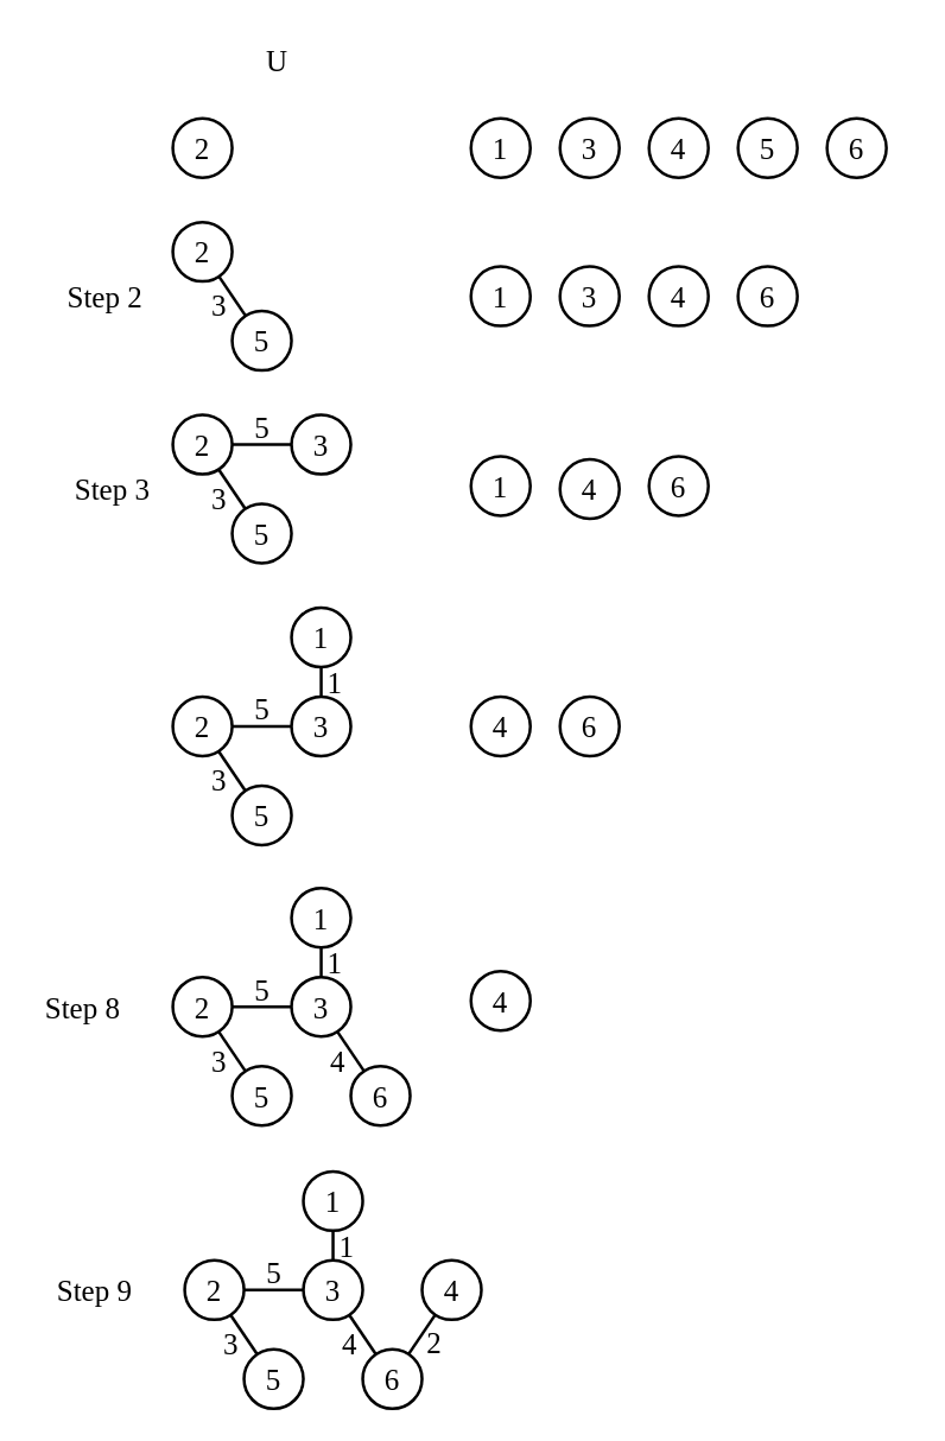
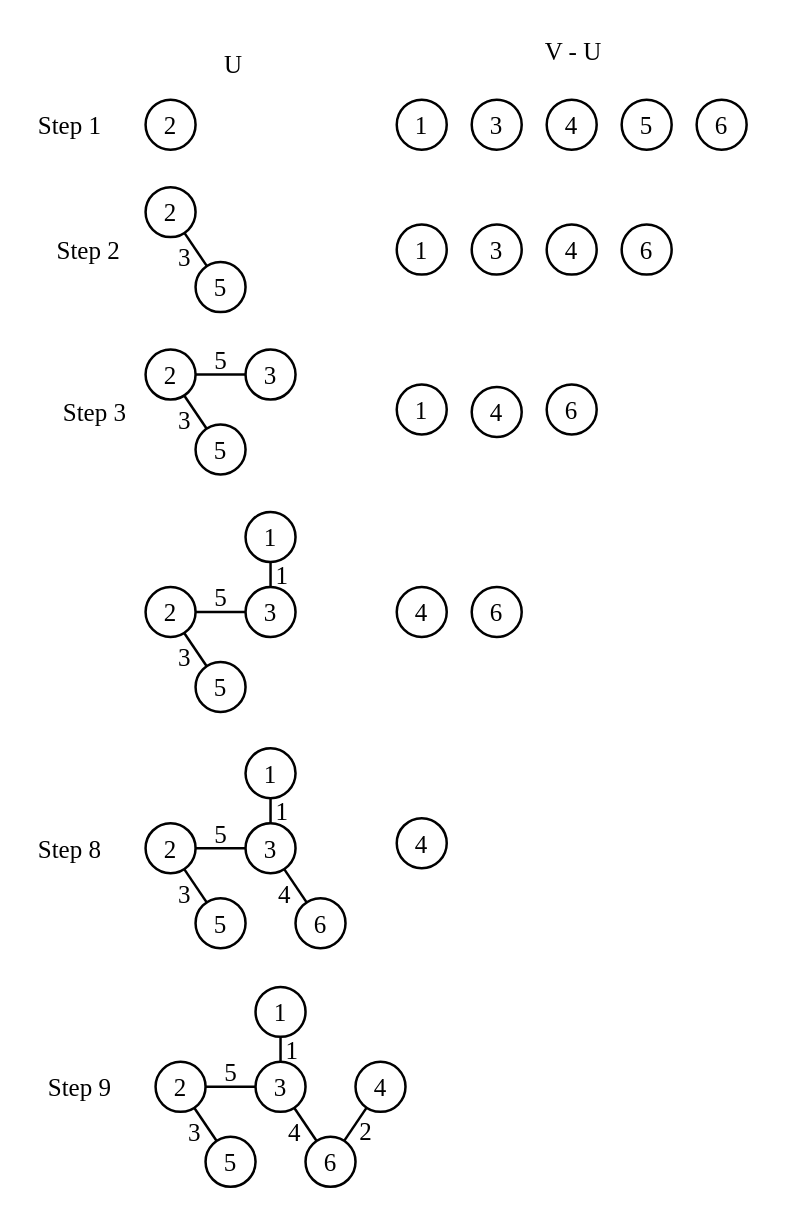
  <mxCell id="0" />
  <mxCell id="1" parent="0" />
  <mxCell id="2" value="" style="group" parent="1" vertex="1" connectable="0"><mxGeometry x="20" y="20" width="595" height="929" as="geometry" /></mxCell>
  <mxCell id="3" value="" style="group" parent="2" vertex="1" connectable="0"><mxGeometry y="59" width="595" height="870" as="geometry" /></mxCell>
  <mxCell id="4" value="&lt;font style=&quot;font-size: 20px;&quot; face=&quot;Times New Roman&quot;&gt;6&lt;/font&gt;" style="ellipse;whiteSpace=wrap;html=1;aspect=fixed;strokeWidth=2;" parent="3" vertex="1"><mxGeometry x="477" y="100" width="40" height="40" as="geometry" /></mxCell>
  <mxCell id="5" value="&lt;font style=&quot;font-size: 20px;&quot; face=&quot;Times New Roman&quot;&gt;4&lt;/font&gt;" style="ellipse;whiteSpace=wrap;html=1;aspect=fixed;strokeWidth=2;" parent="3" vertex="1"><mxGeometry x="417" y="100" width="40" height="40" as="geometry" /></mxCell>
  <mxCell id="6" value="&lt;font style=&quot;font-size: 20px;&quot; face=&quot;Times New Roman&quot;&gt;2&lt;/font&gt;" style="ellipse;whiteSpace=wrap;html=1;aspect=fixed;strokeWidth=2;" parent="3" vertex="1"><mxGeometry x="96" width="40" height="40" as="geometry" /></mxCell>
  <mxCell id="7" value="&lt;font style=&quot;font-size: 20px;&quot; face=&quot;Times New Roman&quot;&gt;3&lt;/font&gt;" style="ellipse;whiteSpace=wrap;html=1;aspect=fixed;strokeWidth=2;" parent="3" vertex="1"><mxGeometry x="357" width="40" height="40" as="geometry" /></mxCell>
  <mxCell id="8" value="&lt;font style=&quot;font-size: 20px;&quot; face=&quot;Times New Roman&quot;&gt;4&lt;/font&gt;" style="ellipse;whiteSpace=wrap;html=1;aspect=fixed;strokeWidth=2;" parent="3" vertex="1"><mxGeometry x="417" width="40" height="40" as="geometry" /></mxCell>
  <mxCell id="9" value="&lt;font style=&quot;font-size: 20px;&quot; face=&quot;Times New Roman&quot;&gt;5&lt;/font&gt;" style="ellipse;whiteSpace=wrap;html=1;aspect=fixed;strokeWidth=2;" parent="3" vertex="1"><mxGeometry x="477" width="40" height="40" as="geometry" /></mxCell>
  <mxCell id="10" value="&lt;font style=&quot;font-size: 20px;&quot; face=&quot;Times New Roman&quot;&gt;6&lt;/font&gt;" style="ellipse;whiteSpace=wrap;html=1;aspect=fixed;strokeWidth=2;" parent="3" vertex="1"><mxGeometry x="537" width="40" height="40" as="geometry" /></mxCell>
+ <mxCell id="11" value="&lt;font style=&quot;font-size: 20px;&quot; face=&quot;Times New Roman&quot;&gt;Step 1&lt;/font&gt;" style="text;html=1;align=center;verticalAlign=middle;resizable=0;points=[];autosize=1;strokeColor=none;fillColor=none;strokeWidth=2;" parent="3" vertex="1"><mxGeometry width="70" height="40" as="geometry" /></mxCell>
  <mxCell id="12" value="&lt;font style=&quot;font-size: 20px;&quot; face=&quot;Times New Roman&quot;&gt;1&lt;/font&gt;" style="ellipse;whiteSpace=wrap;html=1;aspect=fixed;strokeWidth=2;" parent="3" vertex="1"><mxGeometry x="297" width="40" height="40" as="geometry" /></mxCell>
  <mxCell id="13" value="&lt;font style=&quot;font-size: 20px;&quot; face=&quot;Times New Roman&quot;&gt;1&lt;/font&gt;" style="ellipse;whiteSpace=wrap;html=1;aspect=fixed;strokeWidth=2;" parent="3" vertex="1"><mxGeometry x="297" y="100" width="40" height="40" as="geometry" /></mxCell>
  <mxCell id="14" value="&lt;font style=&quot;font-size: 20px;&quot; face=&quot;Times New Roman&quot;&gt;3&lt;/font&gt;" style="ellipse;whiteSpace=wrap;html=1;aspect=fixed;strokeWidth=2;" parent="3" vertex="1"><mxGeometry x="357" y="100" width="40" height="40" as="geometry" /></mxCell>
  <mxCell id="15" value="&lt;font style=&quot;font-size: 20px;&quot; face=&quot;Times New Roman&quot;&gt;Step 2&lt;/font&gt;" style="text;html=1;align=center;verticalAlign=middle;resizable=0;points=[];autosize=1;strokeColor=none;fillColor=none;strokeWidth=2;" parent="3" vertex="1"><mxGeometry x="15" y="100" width="70" height="40" as="geometry" /></mxCell>
  <mxCell id="16" value="&lt;font style=&quot;font-size: 20px;&quot; face=&quot;Times New Roman&quot;&gt;2&lt;/font&gt;" style="ellipse;whiteSpace=wrap;html=1;aspect=fixed;strokeWidth=2;" parent="3" vertex="1"><mxGeometry x="96" y="70" width="40" height="40" as="geometry" /></mxCell>
  <mxCell id="17" value="&lt;font style=&quot;font-size: 20px;&quot; face=&quot;Times New Roman&quot;&gt;5&lt;/font&gt;" style="ellipse;whiteSpace=wrap;html=1;aspect=fixed;strokeWidth=2;" parent="3" vertex="1"><mxGeometry x="136" y="130" width="40" height="40" as="geometry" /></mxCell>
  <mxCell id="18" value="&lt;font style=&quot;font-size: 20px;&quot; face=&quot;Times New Roman&quot;&gt;3&lt;/font&gt;" style="text;html=1;align=center;verticalAlign=middle;resizable=0;points=[];autosize=1;strokeColor=none;fillColor=none;strokeWidth=2;" parent="3" vertex="1"><mxGeometry x="112" y="106" width="30" height="40" as="geometry" /></mxCell>
  <mxCell id="19" value="" style="endArrow=none;html=1;rounded=0;strokeWidth=2;" parent="3" source="17" target="16" edge="1"><mxGeometry width="50" height="50" relative="1" as="geometry"><mxPoint x="16" y="30" as="sourcePoint" /><mxPoint x="66" y="-20" as="targetPoint" /></mxGeometry></mxCell>
  <mxCell id="20" value="&lt;font style=&quot;font-size: 20px;&quot; face=&quot;Times New Roman&quot;&gt;Step 3&lt;/font&gt;" style="text;html=1;align=center;verticalAlign=middle;resizable=0;points=[];autosize=1;strokeColor=none;fillColor=none;strokeWidth=2;" parent="3" vertex="1"><mxGeometry x="20" y="230" width="70" height="40" as="geometry" /></mxCell>
  <mxCell id="21" value="&lt;font style=&quot;font-size: 20px;&quot; face=&quot;Times New Roman&quot;&gt;1&lt;/font&gt;" style="ellipse;whiteSpace=wrap;html=1;aspect=fixed;strokeWidth=2;" parent="3" vertex="1"><mxGeometry x="297" y="228" width="40" height="40" as="geometry" /></mxCell>
  <mxCell id="22" value="&lt;font style=&quot;font-size: 20px;&quot; face=&quot;Times New Roman&quot;&gt;4&lt;/font&gt;" style="ellipse;whiteSpace=wrap;html=1;aspect=fixed;strokeWidth=2;" parent="3" vertex="1"><mxGeometry x="357" y="230" width="40" height="40" as="geometry" /></mxCell>
  <mxCell id="23" value="&lt;font style=&quot;font-size: 20px;&quot; face=&quot;Times New Roman&quot;&gt;6&lt;/font&gt;" style="ellipse;whiteSpace=wrap;html=1;aspect=fixed;strokeWidth=2;" parent="3" vertex="1"><mxGeometry x="417" y="228" width="40" height="40" as="geometry" /></mxCell>
  <mxCell id="24" value="&lt;font style=&quot;font-size: 20px;&quot; face=&quot;Times New Roman&quot;&gt;3&lt;/font&gt;" style="ellipse;whiteSpace=wrap;html=1;aspect=fixed;strokeWidth=2;" parent="3" vertex="1"><mxGeometry x="176" y="200" width="40" height="40" as="geometry" /></mxCell>
  <mxCell id="25" value="&lt;font style=&quot;font-size: 20px;&quot; face=&quot;Times New Roman&quot;&gt;2&lt;/font&gt;" style="ellipse;whiteSpace=wrap;html=1;aspect=fixed;strokeWidth=2;" parent="3" vertex="1"><mxGeometry x="96" y="200" width="40" height="40" as="geometry" /></mxCell>
  <mxCell id="26" value="&lt;font style=&quot;font-size: 20px;&quot; face=&quot;Times New Roman&quot;&gt;5&lt;/font&gt;" style="ellipse;whiteSpace=wrap;html=1;aspect=fixed;strokeWidth=2;" parent="3" vertex="1"><mxGeometry x="136" y="260" width="40" height="40" as="geometry" /></mxCell>
  <mxCell id="27" value="" style="endArrow=none;html=1;rounded=0;fontFamily=Helvetica;fontSize=12;fontColor=default;strokeWidth=2;" parent="3" source="25" target="26" edge="1"><mxGeometry width="50" height="50" relative="1" as="geometry"><mxPoint x="206" y="200" as="sourcePoint" /><mxPoint x="256" y="150" as="targetPoint" /></mxGeometry></mxCell>
  <mxCell id="28" value="&lt;font style=&quot;font-size: 20px;&quot; face=&quot;Times New Roman&quot;&gt;3&lt;/font&gt;" style="text;html=1;align=center;verticalAlign=middle;resizable=0;points=[];autosize=1;strokeColor=none;fillColor=none;strokeWidth=2;" parent="3" vertex="1"><mxGeometry x="112" y="236" width="30" height="40" as="geometry" /></mxCell>
  <mxCell id="29" value="" style="endArrow=none;html=1;rounded=0;fontFamily=Helvetica;fontSize=12;fontColor=default;strokeWidth=2;" parent="3" source="25" target="24" edge="1"><mxGeometry width="50" height="50" relative="1" as="geometry"><mxPoint x="86" y="200" as="sourcePoint" /><mxPoint x="136" y="150" as="targetPoint" /></mxGeometry></mxCell>
  <mxCell id="30" value="&lt;font style=&quot;font-size: 20px;&quot; face=&quot;Times New Roman&quot;&gt;5&lt;/font&gt;" style="text;html=1;align=center;verticalAlign=middle;resizable=0;points=[];autosize=1;strokeColor=none;fillColor=none;strokeWidth=2;" parent="3" vertex="1"><mxGeometry x="141" y="188" width="30" height="40" as="geometry" /></mxCell>
  <mxCell id="31" value="&lt;font style=&quot;font-size: 20px;&quot; face=&quot;Times New Roman&quot;&gt;4&lt;/font&gt;" style="ellipse;whiteSpace=wrap;html=1;aspect=fixed;strokeWidth=2;" parent="3" vertex="1"><mxGeometry x="297" y="390" width="40" height="40" as="geometry" /></mxCell>
  <mxCell id="32" value="&lt;font style=&quot;font-size: 20px;&quot; face=&quot;Times New Roman&quot;&gt;6&lt;/font&gt;" style="ellipse;whiteSpace=wrap;html=1;aspect=fixed;strokeWidth=2;" parent="3" vertex="1"><mxGeometry x="357" y="390" width="40" height="40" as="geometry" /></mxCell>
  <mxCell id="33" value="&lt;font style=&quot;font-size: 20px;&quot; face=&quot;Times New Roman&quot;&gt;1&lt;/font&gt;" style="ellipse;whiteSpace=wrap;html=1;aspect=fixed;strokeWidth=2;" parent="3" vertex="1"><mxGeometry x="176" y="330" width="40" height="40" as="geometry" /></mxCell>
  <mxCell id="34" value="&lt;font style=&quot;font-size: 20px;&quot; face=&quot;Times New Roman&quot;&gt;3&lt;/font&gt;" style="ellipse;whiteSpace=wrap;html=1;aspect=fixed;strokeWidth=2;" parent="3" vertex="1"><mxGeometry x="176" y="390" width="40" height="40" as="geometry" /></mxCell>
  <mxCell id="35" value="" style="endArrow=none;html=1;rounded=0;strokeWidth=2;" parent="3" source="34" target="33" edge="1"><mxGeometry width="50" height="50" relative="1" as="geometry"><mxPoint x="376" y="440" as="sourcePoint" /><mxPoint x="426" y="390" as="targetPoint" /></mxGeometry></mxCell>
  <mxCell id="36" value="&lt;font style=&quot;font-size: 20px;&quot; face=&quot;Times New Roman&quot;&gt;1&lt;/font&gt;" style="text;html=1;align=center;verticalAlign=middle;resizable=0;points=[];autosize=1;strokeColor=none;fillColor=none;strokeWidth=2;" parent="3" vertex="1"><mxGeometry x="190" y="360" width="30" height="40" as="geometry" /></mxCell>
  <mxCell id="37" value="&lt;font style=&quot;font-size: 20px;&quot; face=&quot;Times New Roman&quot;&gt;2&lt;/font&gt;" style="ellipse;whiteSpace=wrap;html=1;aspect=fixed;strokeWidth=2;" parent="3" vertex="1"><mxGeometry x="96" y="390" width="40" height="40" as="geometry" /></mxCell>
  <mxCell id="38" value="&lt;font style=&quot;font-size: 20px;&quot; face=&quot;Times New Roman&quot;&gt;5&lt;/font&gt;" style="ellipse;whiteSpace=wrap;html=1;aspect=fixed;strokeWidth=2;" parent="3" vertex="1"><mxGeometry x="136" y="450" width="40" height="40" as="geometry" /></mxCell>
  <mxCell id="39" value="" style="endArrow=none;html=1;rounded=0;fontFamily=Helvetica;fontSize=12;fontColor=default;strokeWidth=2;" parent="3" source="37" target="38" edge="1"><mxGeometry width="50" height="50" relative="1" as="geometry"><mxPoint x="206" y="390" as="sourcePoint" /><mxPoint x="256" y="340" as="targetPoint" /></mxGeometry></mxCell>
  <mxCell id="40" value="&lt;font style=&quot;font-size: 20px;&quot; face=&quot;Times New Roman&quot;&gt;3&lt;/font&gt;" style="text;html=1;align=center;verticalAlign=middle;resizable=0;points=[];autosize=1;strokeColor=none;fillColor=none;strokeWidth=2;" parent="3" vertex="1"><mxGeometry x="112" y="426" width="30" height="40" as="geometry" /></mxCell>
  <mxCell id="41" value="" style="endArrow=none;html=1;rounded=0;fontFamily=Helvetica;fontSize=12;fontColor=default;strokeWidth=2;" parent="3" source="37" target="34" edge="1"><mxGeometry width="50" height="50" relative="1" as="geometry"><mxPoint x="86" y="390" as="sourcePoint" /><mxPoint x="136" y="340" as="targetPoint" /></mxGeometry></mxCell>
  <mxCell id="42" value="&lt;font style=&quot;font-size: 20px;&quot; face=&quot;Times New Roman&quot;&gt;5&lt;/font&gt;" style="text;html=1;align=center;verticalAlign=middle;resizable=0;points=[];autosize=1;strokeColor=none;fillColor=none;strokeWidth=2;" parent="3" vertex="1"><mxGeometry x="141" y="378" width="30" height="40" as="geometry" /></mxCell>
  <mxCell id="43" value="&lt;font style=&quot;font-size: 20px;&quot; face=&quot;Times New Roman&quot;&gt;Step 8&lt;/font&gt;" style="text;html=1;align=center;verticalAlign=middle;resizable=0;points=[];autosize=1;strokeColor=none;fillColor=none;strokeWidth=2;" parent="3" vertex="1"><mxGeometry y="579" width="70" height="40" as="geometry" /></mxCell>
  <mxCell id="44" value="&lt;font style=&quot;font-size: 20px;&quot; face=&quot;Times New Roman&quot;&gt;4&lt;/font&gt;" style="ellipse;whiteSpace=wrap;html=1;aspect=fixed;strokeWidth=2;" parent="3" vertex="1"><mxGeometry x="297" y="575" width="40" height="40" as="geometry" /></mxCell>
  <mxCell id="45" value="&lt;font style=&quot;font-size: 20px;&quot; face=&quot;Times New Roman&quot;&gt;1&lt;/font&gt;" style="ellipse;whiteSpace=wrap;html=1;aspect=fixed;strokeWidth=2;" parent="3" vertex="1"><mxGeometry x="176" y="519" width="40" height="40" as="geometry" /></mxCell>
  <mxCell id="46" value="&lt;font style=&quot;font-size: 20px;&quot; face=&quot;Times New Roman&quot;&gt;3&lt;/font&gt;" style="ellipse;whiteSpace=wrap;html=1;aspect=fixed;strokeWidth=2;" parent="3" vertex="1"><mxGeometry x="176" y="579" width="40" height="40" as="geometry" /></mxCell>
  <mxCell id="47" value="" style="endArrow=none;html=1;rounded=0;strokeWidth=2;" parent="3" source="46" target="45" edge="1"><mxGeometry width="50" height="50" relative="1" as="geometry"><mxPoint x="376" y="629" as="sourcePoint" /><mxPoint x="426" y="579" as="targetPoint" /></mxGeometry></mxCell>
  <mxCell id="48" value="&lt;font style=&quot;font-size: 20px;&quot; face=&quot;Times New Roman&quot;&gt;6&lt;/font&gt;" style="ellipse;whiteSpace=wrap;html=1;aspect=fixed;strokeWidth=2;" parent="3" vertex="1"><mxGeometry x="216" y="639" width="40" height="40" as="geometry" /></mxCell>
  <mxCell id="49" value="&lt;font style=&quot;font-size: 20px;&quot; face=&quot;Times New Roman&quot;&gt;1&lt;/font&gt;" style="text;html=1;align=center;verticalAlign=middle;resizable=0;points=[];autosize=1;strokeColor=none;fillColor=none;strokeWidth=2;" parent="3" vertex="1"><mxGeometry x="190" y="549" width="30" height="40" as="geometry" /></mxCell>
  <mxCell id="50" value="" style="endArrow=none;html=1;rounded=0;fontFamily=Helvetica;fontSize=12;fontColor=default;strokeWidth=2;" parent="3" source="46" target="48" edge="1"><mxGeometry width="50" height="50" relative="1" as="geometry"><mxPoint x="366" y="589" as="sourcePoint" /><mxPoint x="416" y="539" as="targetPoint" /></mxGeometry></mxCell>
  <mxCell id="51" value="&lt;font style=&quot;font-size: 20px;&quot; face=&quot;Times New Roman&quot;&gt;4&lt;/font&gt;" style="text;html=1;align=center;verticalAlign=middle;resizable=0;points=[];autosize=1;strokeColor=none;fillColor=none;strokeWidth=2;" parent="3" vertex="1"><mxGeometry x="192" y="615" width="30" height="40" as="geometry" /></mxCell>
  <mxCell id="52" value="&lt;font style=&quot;font-size: 20px;&quot; face=&quot;Times New Roman&quot;&gt;2&lt;/font&gt;" style="ellipse;whiteSpace=wrap;html=1;aspect=fixed;strokeWidth=2;" parent="3" vertex="1"><mxGeometry x="96" y="579" width="40" height="40" as="geometry" /></mxCell>
  <mxCell id="53" value="&lt;font style=&quot;font-size: 20px;&quot; face=&quot;Times New Roman&quot;&gt;5&lt;/font&gt;" style="ellipse;whiteSpace=wrap;html=1;aspect=fixed;strokeWidth=2;" parent="3" vertex="1"><mxGeometry x="136" y="639" width="40" height="40" as="geometry" /></mxCell>
  <mxCell id="54" value="" style="endArrow=none;html=1;rounded=0;fontFamily=Helvetica;fontSize=12;fontColor=default;strokeWidth=2;" parent="3" source="52" target="53" edge="1"><mxGeometry width="50" height="50" relative="1" as="geometry"><mxPoint x="206" y="579" as="sourcePoint" /><mxPoint x="256" y="529" as="targetPoint" /></mxGeometry></mxCell>
  <mxCell id="55" value="&lt;font style=&quot;font-size: 20px;&quot; face=&quot;Times New Roman&quot;&gt;3&lt;/font&gt;" style="text;html=1;align=center;verticalAlign=middle;resizable=0;points=[];autosize=1;strokeColor=none;fillColor=none;strokeWidth=2;" parent="3" vertex="1"><mxGeometry x="112" y="615" width="30" height="40" as="geometry" /></mxCell>
  <mxCell id="56" value="" style="endArrow=none;html=1;rounded=0;fontFamily=Helvetica;fontSize=12;fontColor=default;strokeWidth=2;" parent="3" source="52" target="46" edge="1"><mxGeometry width="50" height="50" relative="1" as="geometry"><mxPoint x="86" y="579" as="sourcePoint" /><mxPoint x="136" y="529" as="targetPoint" /></mxGeometry></mxCell>
  <mxCell id="57" value="&lt;font style=&quot;font-size: 20px;&quot; face=&quot;Times New Roman&quot;&gt;5&lt;/font&gt;" style="text;html=1;align=center;verticalAlign=middle;resizable=0;points=[];autosize=1;strokeColor=none;fillColor=none;strokeWidth=2;" parent="3" vertex="1"><mxGeometry x="141" y="567" width="30" height="40" as="geometry" /></mxCell>
  <mxCell id="58" value="&lt;font style=&quot;font-size: 20px;&quot; face=&quot;Times New Roman&quot;&gt;1&lt;/font&gt;" style="ellipse;whiteSpace=wrap;html=1;aspect=fixed;strokeWidth=2;" parent="3" vertex="1"><mxGeometry x="184" y="710" width="40" height="40" as="geometry" /></mxCell>
  <mxCell id="59" value="&lt;font style=&quot;font-size: 20px;&quot; face=&quot;Times New Roman&quot;&gt;3&lt;/font&gt;" style="ellipse;whiteSpace=wrap;html=1;aspect=fixed;strokeWidth=2;" parent="3" vertex="1"><mxGeometry x="184" y="770" width="40" height="40" as="geometry" /></mxCell>
  <mxCell id="60" value="" style="endArrow=none;html=1;rounded=0;strokeWidth=2;" parent="3" source="59" target="58" edge="1"><mxGeometry width="50" height="50" relative="1" as="geometry"><mxPoint x="384" y="820" as="sourcePoint" /><mxPoint x="434" y="770" as="targetPoint" /></mxGeometry></mxCell>
  <mxCell id="61" value="&lt;font style=&quot;font-size: 20px;&quot; face=&quot;Times New Roman&quot;&gt;4&lt;/font&gt;" style="ellipse;whiteSpace=wrap;html=1;aspect=fixed;strokeWidth=2;" parent="3" vertex="1"><mxGeometry x="264" y="770" width="40" height="40" as="geometry" /></mxCell>
  <mxCell id="62" value="&lt;font style=&quot;font-size: 20px;&quot; face=&quot;Times New Roman&quot;&gt;6&lt;/font&gt;" style="ellipse;whiteSpace=wrap;html=1;aspect=fixed;strokeWidth=2;" parent="3" vertex="1"><mxGeometry x="224" y="830" width="40" height="40" as="geometry" /></mxCell>
  <mxCell id="63" value="&lt;font style=&quot;font-size: 20px;&quot; face=&quot;Times New Roman&quot;&gt;Step 9&lt;/font&gt;" style="text;html=1;align=center;verticalAlign=middle;resizable=0;points=[];autosize=1;strokeColor=none;fillColor=none;strokeWidth=2;" parent="3" vertex="1"><mxGeometry x="8" y="770" width="70" height="40" as="geometry" /></mxCell>
  <mxCell id="64" value="&lt;font style=&quot;font-size: 20px;&quot; face=&quot;Times New Roman&quot;&gt;1&lt;/font&gt;" style="text;html=1;align=center;verticalAlign=middle;resizable=0;points=[];autosize=1;strokeColor=none;fillColor=none;strokeWidth=2;" parent="3" vertex="1"><mxGeometry x="198" y="740" width="30" height="40" as="geometry" /></mxCell>
  <mxCell id="65" value="" style="endArrow=none;html=1;rounded=0;fontFamily=Helvetica;fontSize=12;fontColor=default;strokeWidth=2;" parent="3" source="62" target="61" edge="1"><mxGeometry width="50" height="50" relative="1" as="geometry"><mxPoint x="254" y="820" as="sourcePoint" /><mxPoint x="304" y="770" as="targetPoint" /></mxGeometry></mxCell>
  <mxCell id="66" value="&lt;font style=&quot;font-size: 20px;&quot; face=&quot;Times New Roman&quot;&gt;2&lt;/font&gt;" style="text;html=1;align=center;verticalAlign=middle;resizable=0;points=[];autosize=1;strokeColor=none;fillColor=none;strokeWidth=2;" parent="3" vertex="1"><mxGeometry x="257" y="805" width="30" height="40" as="geometry" /></mxCell>
  <mxCell id="67" value="" style="endArrow=none;html=1;rounded=0;fontFamily=Helvetica;fontSize=12;fontColor=default;strokeWidth=2;" parent="3" source="59" target="62" edge="1"><mxGeometry width="50" height="50" relative="1" as="geometry"><mxPoint x="374" y="780" as="sourcePoint" /><mxPoint x="424" y="730" as="targetPoint" /></mxGeometry></mxCell>
  <mxCell id="68" value="&lt;font style=&quot;font-size: 20px;&quot; face=&quot;Times New Roman&quot;&gt;4&lt;/font&gt;" style="text;html=1;align=center;verticalAlign=middle;resizable=0;points=[];autosize=1;strokeColor=none;fillColor=none;strokeWidth=2;" parent="3" vertex="1"><mxGeometry x="200" y="806" width="30" height="40" as="geometry" /></mxCell>
  <mxCell id="69" value="&lt;font style=&quot;font-size: 20px;&quot; face=&quot;Times New Roman&quot;&gt;2&lt;/font&gt;" style="ellipse;whiteSpace=wrap;html=1;aspect=fixed;strokeWidth=2;" parent="3" vertex="1"><mxGeometry x="104" y="770" width="40" height="40" as="geometry" /></mxCell>
  <mxCell id="70" value="&lt;font style=&quot;font-size: 20px;&quot; face=&quot;Times New Roman&quot;&gt;5&lt;/font&gt;" style="ellipse;whiteSpace=wrap;html=1;aspect=fixed;strokeWidth=2;" parent="3" vertex="1"><mxGeometry x="144" y="830" width="40" height="40" as="geometry" /></mxCell>
  <mxCell id="71" value="" style="endArrow=none;html=1;rounded=0;fontFamily=Helvetica;fontSize=12;fontColor=default;strokeWidth=2;" parent="3" source="69" target="70" edge="1"><mxGeometry width="50" height="50" relative="1" as="geometry"><mxPoint x="214" y="770" as="sourcePoint" /><mxPoint x="264" y="720" as="targetPoint" /></mxGeometry></mxCell>
  <mxCell id="72" value="&lt;font style=&quot;font-size: 20px;&quot; face=&quot;Times New Roman&quot;&gt;3&lt;/font&gt;" style="text;html=1;align=center;verticalAlign=middle;resizable=0;points=[];autosize=1;strokeColor=none;fillColor=none;strokeWidth=2;" parent="3" vertex="1"><mxGeometry x="120" y="806" width="30" height="40" as="geometry" /></mxCell>
  <mxCell id="73" value="" style="endArrow=none;html=1;rounded=0;fontFamily=Helvetica;fontSize=12;fontColor=default;strokeWidth=2;" parent="3" source="69" target="59" edge="1"><mxGeometry width="50" height="50" relative="1" as="geometry"><mxPoint x="94" y="770" as="sourcePoint" /><mxPoint x="144" y="720" as="targetPoint" /></mxGeometry></mxCell>
  <mxCell id="74" value="&lt;font style=&quot;font-size: 20px;&quot; face=&quot;Times New Roman&quot;&gt;5&lt;/font&gt;" style="text;html=1;align=center;verticalAlign=middle;resizable=0;points=[];autosize=1;strokeColor=none;fillColor=none;strokeWidth=2;" parent="3" vertex="1"><mxGeometry x="149" y="758" width="30" height="40" as="geometry" /></mxCell>
- <mxCell id="75" value="&lt;font style=&quot;font-size: 20px;&quot; face=&quot;Times New Roman&quot;&gt;U&lt;/font&gt;" style="text;html=1;align=center;verticalAlign=middle;resizable=0;points=[];autosize=1;strokeColor=none;fillColor=none;strokeWidth=2;" parent="2" vertex="1"><mxGeometry x="146" width="40" height="40" as="geometry" /></mxCell>
+ <mxCell id="75" value="&lt;font style=&quot;font-size: 20px;&quot; face=&quot;Times New Roman&quot;&gt;U&lt;/font&gt;" style="text;html=1;align=center;verticalAlign=middle;resizable=0;points=[];autosize=1;strokeColor=none;fillColor=none;strokeWidth=2;" parent="2" vertex="1"><mxGeometry x="146" y="10" width="40" height="40" as="geometry" /></mxCell>
+ <mxCell id="76" value="&lt;font style=&quot;font-size: 20px;&quot; face=&quot;Times New Roman&quot;&gt;V - U&lt;/font&gt;" style="text;html=1;align=center;verticalAlign=middle;resizable=0;points=[];autosize=1;strokeColor=none;fillColor=none;strokeWidth=2;" parent="2" vertex="1"><mxGeometry x="403" width="70" height="40" as="geometry" /></mxCell>
